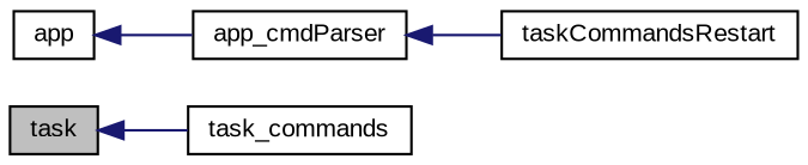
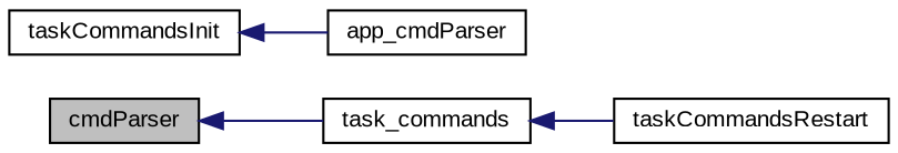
  digraph {
    fontname="Liberation Sans"
    rankdir=LR
    node [color=black fillcolor=white fontname="Liberation Sans" fontsize=10 shape=record style=filled]
    edge [color=midnightblue dir=back fontname="Liberation Sans" fontsize=10 labelfontname=Helvetica labelfontsize=10 style=solid]
-   n1 [fillcolor=grey75 fontcolor=black height=0.2 label=task width=0.4]
+   n1 [fillcolor=grey75 fontcolor=black height=0.2 label=cmdParser width=0.4]
    n2 [height=0.2 label=task_commands width=0.4]
    n3 [height=0.2 label=taskCommandsRestart width=0.4]
-   n4 [height=0.2 label=app width=0.4]
+   n4 [height=0.2 label=taskCommandsInit width=0.4]
    n5 [height=0.2 label=app_cmdParser width=0.4]
    n1 -> n2
-   n5 -> n3
+   n2 -> n3
    n4 -> n5
  }
